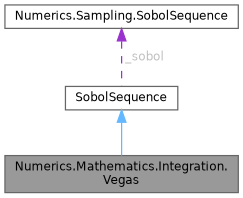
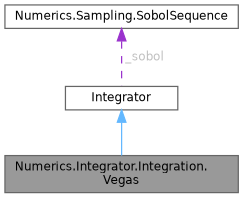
  digraph {
    node [color=gray40 fillcolor=white fontname=Helvetica fontsize=10 shape=box style=filled]
    edge [dir=back fontname=Helvetica fontsize=10 labelfontname=Helvetica labelfontsize=10]
-   n1 [fillcolor=grey60 fontcolor=black height=0.2 label="Numerics.Mathematics.Integration.\lVegas" width=0.4]
-   n2 [height=0.2 label=SobolSequence width=0.4]
+   n1 [fillcolor=grey60 fontcolor=black height=0.2 label="Numerics.Integrator.Integration.\lVegas" width=0.4]
+   n2 [height=0.2 label=Integrator width=0.4]
    n3 [height=0.2 label="Numerics.Sampling.SobolSequence" width=0.4]
    n2 -> n1 [color=steelblue1 style=solid]
    n3 -> n2 [color=darkorchid3 fontcolor=grey label=" _sobol" style=dashed]
  }
